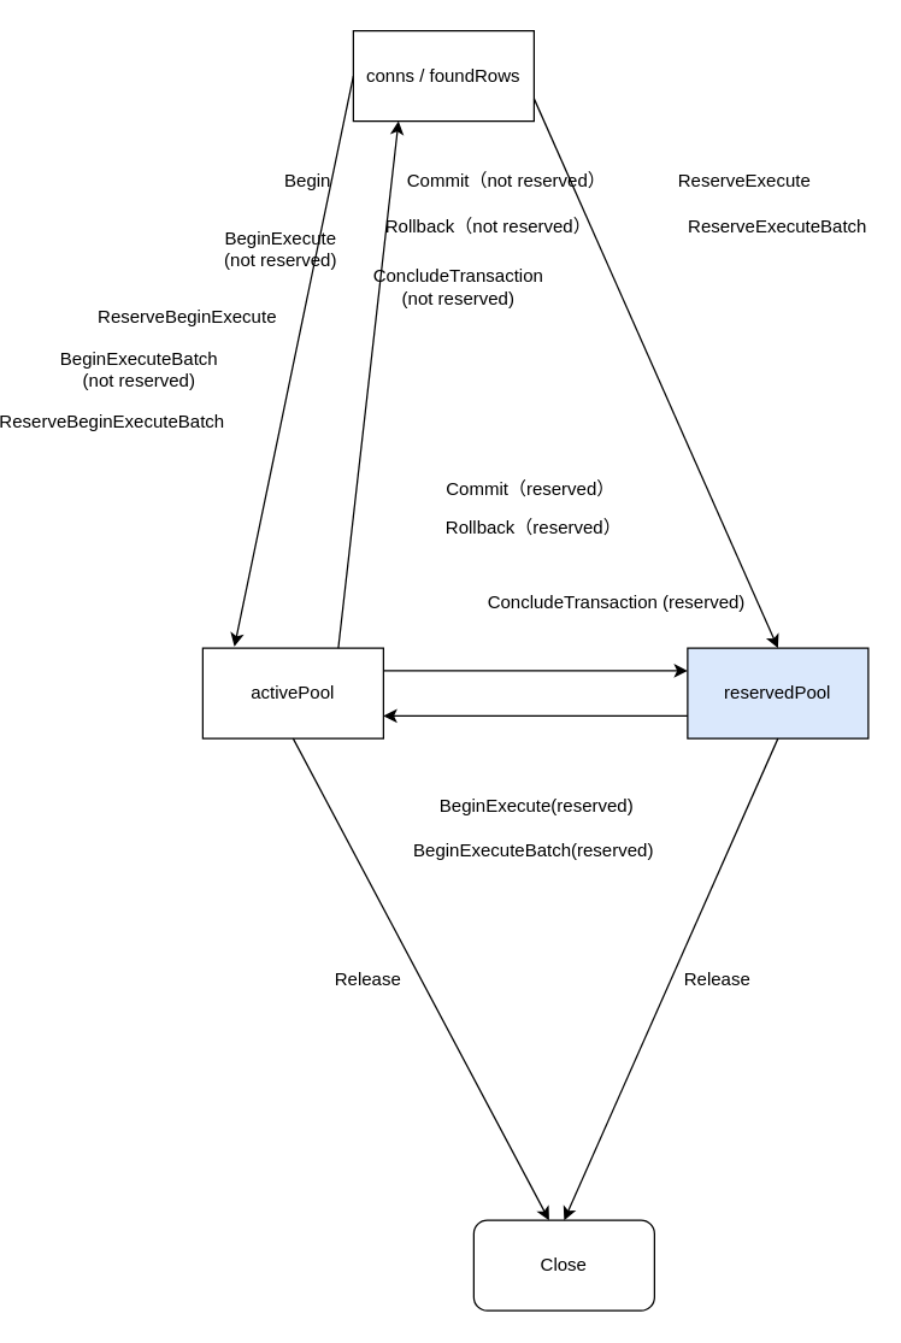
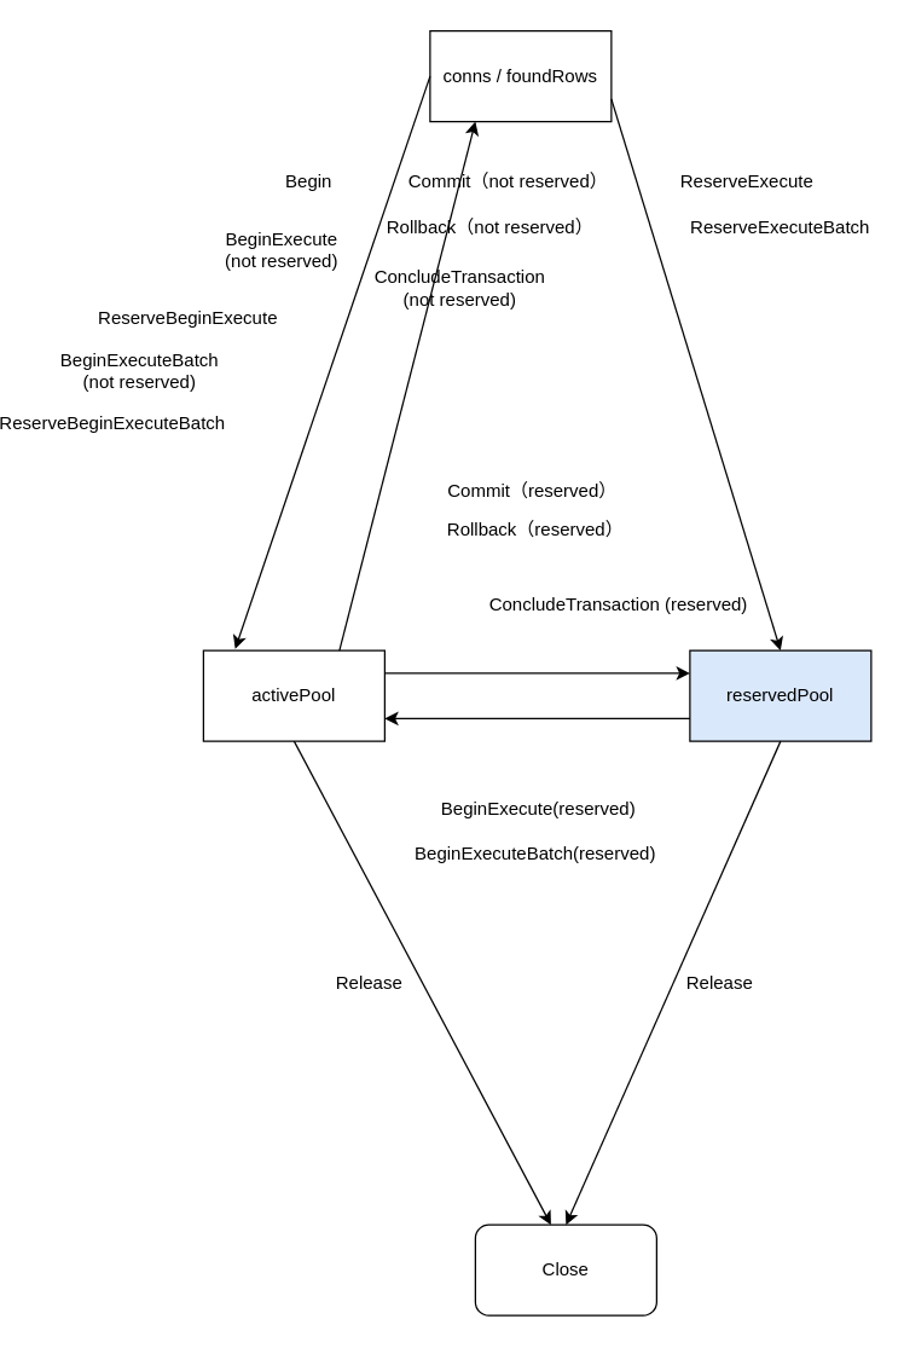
  <mxCell id="0" />
  <mxCell id="1" parent="0" />
- <mxCell id="2" value="conns / foundRows" style="rounded=0;whiteSpace=wrap;html=1;" parent="1" vertex="1"><mxGeometry x="230" y="20" width="120" height="60" as="geometry" /></mxCell>
+ <mxCell id="2" value="conns / foundRows" style="rounded=0;whiteSpace=wrap;html=1;" parent="1" vertex="1"><mxGeometry x="280" y="20" width="120" height="60" as="geometry" /></mxCell>
  <mxCell id="3" value="activePool" style="rounded=0;whiteSpace=wrap;html=1;" parent="1" vertex="1"><mxGeometry x="130" y="430" width="120" height="60" as="geometry" /></mxCell>
  <mxCell id="4" value="reservedPool" style="rounded=0;whiteSpace=wrap;html=1;fillColor=#dae8fc;" parent="1" vertex="1"><mxGeometry x="452" y="430" width="120" height="60" as="geometry" /></mxCell>
  <mxCell id="5" value="Close" style="rounded=1;whiteSpace=wrap;html=1;" parent="1" vertex="1"><mxGeometry x="310" y="810" width="120" height="60" as="geometry" /></mxCell>
  <mxCell id="6" value="" style="endArrow=classic;html=1;entryX=0.175;entryY=-0.017;entryDx=0;entryDy=0;entryPerimeter=0;exitX=0;exitY=0.5;exitDx=0;exitDy=0;" parent="1" source="2" target="3" edge="1"><mxGeometry width="50" height="50" relative="1" as="geometry"><mxPoint x="290" y="300" as="sourcePoint" /><mxPoint x="240" y="350" as="targetPoint" /></mxGeometry></mxCell>
  <mxCell id="7" value="" style="endArrow=classic;html=1;entryX=0.25;entryY=1;entryDx=0;entryDy=0;exitX=0.75;exitY=0;exitDx=0;exitDy=0;" parent="1" source="3" target="2" edge="1"><mxGeometry width="50" height="50" relative="1" as="geometry"><mxPoint x="253" y="430" as="sourcePoint" /><mxPoint x="410" y="480" as="targetPoint" /></mxGeometry></mxCell>
  <mxCell id="8" value="" style="endArrow=classic;html=1;exitX=1;exitY=0.75;exitDx=0;exitDy=0;entryX=0.5;entryY=0;entryDx=0;entryDy=0;" parent="1" source="2" target="4" edge="1"><mxGeometry width="50" height="50" relative="1" as="geometry"><mxPoint x="470" y="420" as="sourcePoint" /><mxPoint x="520" y="370" as="targetPoint" /></mxGeometry></mxCell>
  <mxCell id="9" value="" style="endArrow=classic;html=1;exitX=1;exitY=0.25;exitDx=0;exitDy=0;entryX=0;entryY=0.25;entryDx=0;entryDy=0;" parent="1" source="3" target="4" edge="1"><mxGeometry width="50" height="50" relative="1" as="geometry"><mxPoint x="330" y="560" as="sourcePoint" /><mxPoint x="380" y="510" as="targetPoint" /></mxGeometry></mxCell>
  <mxCell id="10" value="" style="endArrow=classic;html=1;entryX=1;entryY=0.75;entryDx=0;entryDy=0;exitX=0;exitY=0.75;exitDx=0;exitDy=0;" parent="1" source="4" target="3" edge="1"><mxGeometry width="50" height="50" relative="1" as="geometry"><mxPoint x="450" y="520" as="sourcePoint" /><mxPoint x="410" y="480" as="targetPoint" /></mxGeometry></mxCell>
  <mxCell id="11" value="" style="endArrow=classic;html=1;exitX=0.5;exitY=1;exitDx=0;exitDy=0;entryX=0.5;entryY=0;entryDx=0;entryDy=0;" parent="1" source="4" target="5" edge="1"><mxGeometry width="50" height="50" relative="1" as="geometry"><mxPoint x="530" y="550" as="sourcePoint" /><mxPoint x="580" y="500" as="targetPoint" /></mxGeometry></mxCell>
  <mxCell id="12" value="" style="endArrow=classic;html=1;exitX=0.5;exitY=1;exitDx=0;exitDy=0;" parent="1" source="3" edge="1"><mxGeometry width="50" height="50" relative="1" as="geometry"><mxPoint x="300" y="570" as="sourcePoint" /><mxPoint x="360" y="810" as="targetPoint" /></mxGeometry></mxCell>
  <mxCell id="13" value="ReserveExecute" style="text;html=1;strokeColor=none;fillColor=none;align=center;verticalAlign=middle;whiteSpace=wrap;rounded=0;" parent="1" vertex="1"><mxGeometry x="470" y="110" width="40" height="20" as="geometry" /></mxCell>
  <mxCell id="14" value="ReserveExecuteBatch" style="text;html=1;strokeColor=none;fillColor=none;align=center;verticalAlign=middle;whiteSpace=wrap;rounded=0;" parent="1" vertex="1"><mxGeometry x="492" y="140" width="40" height="20" as="geometry" /></mxCell>
  <mxCell id="15" value="Begin" style="text;html=1;strokeColor=none;fillColor=none;align=center;verticalAlign=middle;whiteSpace=wrap;rounded=0;" parent="1" vertex="1"><mxGeometry x="180" y="110" width="40" height="20" as="geometry" /></mxCell>
  <mxCell id="16" value="Commit（not reserved）" style="text;html=1;strokeColor=none;fillColor=none;align=center;verticalAlign=middle;whiteSpace=wrap;rounded=0;" parent="1" vertex="1"><mxGeometry x="264" y="115" width="136" height="10" as="geometry" /></mxCell>
  <mxCell id="17" value="Commit（reserved）" style="text;html=1;strokeColor=none;fillColor=none;align=center;verticalAlign=middle;whiteSpace=wrap;rounded=0;" parent="1" vertex="1"><mxGeometry x="280" y="320" width="136" height="10" as="geometry" /></mxCell>
  <mxCell id="18" value="Rollback（reserved）" style="text;html=1;strokeColor=none;fillColor=none;align=center;verticalAlign=middle;whiteSpace=wrap;rounded=0;" parent="1" vertex="1"><mxGeometry x="280" y="340" width="140" height="20" as="geometry" /></mxCell>
  <mxCell id="19" value="ConcludeTransaction (reserved)" style="text;html=1;strokeColor=none;fillColor=none;align=center;verticalAlign=middle;whiteSpace=wrap;rounded=0;" parent="1" vertex="1"><mxGeometry x="315" y="390" width="180" height="20" as="geometry" /></mxCell>
  <mxCell id="20" value="Rollback（not reserved）" style="text;html=1;strokeColor=none;fillColor=none;align=center;verticalAlign=middle;whiteSpace=wrap;rounded=0;" parent="1" vertex="1"><mxGeometry x="250" y="140" width="140" height="20" as="geometry" /></mxCell>
  <mxCell id="21" value="ConcludeTransaction &lt;br&gt;(not reserved)" style="text;html=1;strokeColor=none;fillColor=none;align=center;verticalAlign=middle;whiteSpace=wrap;rounded=0;" parent="1" vertex="1"><mxGeometry x="210" y="180" width="180" height="20" as="geometry" /></mxCell>
  <mxCell id="22" value="BeginExecute(reserved)" style="text;html=1;strokeColor=none;fillColor=none;align=center;verticalAlign=middle;whiteSpace=wrap;rounded=0;" parent="1" vertex="1"><mxGeometry x="284" y="530" width="136" height="10" as="geometry" /></mxCell>
  <mxCell id="23" value="BeginExecute&lt;br&gt;(not reserved)" style="text;html=1;strokeColor=none;fillColor=none;align=center;verticalAlign=middle;whiteSpace=wrap;rounded=0;" parent="1" vertex="1"><mxGeometry x="114" y="160" width="136" height="10" as="geometry" /></mxCell>
  <mxCell id="24" value="ReserveBeginExecute" style="text;html=1;strokeColor=none;fillColor=none;align=center;verticalAlign=middle;whiteSpace=wrap;rounded=0;" parent="1" vertex="1"><mxGeometry x="100" y="200" width="40" height="20" as="geometry" /></mxCell>
  <mxCell id="25" value="BeginExecuteBatch&lt;br&gt;(not reserved)" style="text;html=1;strokeColor=none;fillColor=none;align=center;verticalAlign=middle;whiteSpace=wrap;rounded=0;" parent="1" vertex="1"><mxGeometry x="20" y="240" width="136" height="10" as="geometry" /></mxCell>
  <mxCell id="26" value="BeginExecuteBatch(reserved)" style="text;html=1;strokeColor=none;fillColor=none;align=center;verticalAlign=middle;whiteSpace=wrap;rounded=0;" parent="1" vertex="1"><mxGeometry x="160" y="560" width="380" height="10" as="geometry" /></mxCell>
  <mxCell id="27" value="ReserveBeginExecuteBatch" style="text;html=1;strokeColor=none;fillColor=none;align=center;verticalAlign=middle;whiteSpace=wrap;rounded=0;" parent="1" vertex="1"><mxGeometry x="50" y="270" width="40" height="20" as="geometry" /></mxCell>
  <mxCell id="28" value="Release" style="text;html=1;strokeColor=none;fillColor=none;align=center;verticalAlign=middle;whiteSpace=wrap;rounded=0;" parent="1" vertex="1"><mxGeometry x="220" y="640" width="40" height="20" as="geometry" /></mxCell>
  <mxCell id="29" value="Release" style="text;html=1;strokeColor=none;fillColor=none;align=center;verticalAlign=middle;whiteSpace=wrap;rounded=0;" parent="1" vertex="1"><mxGeometry x="452" y="640" width="40" height="20" as="geometry" /></mxCell>
